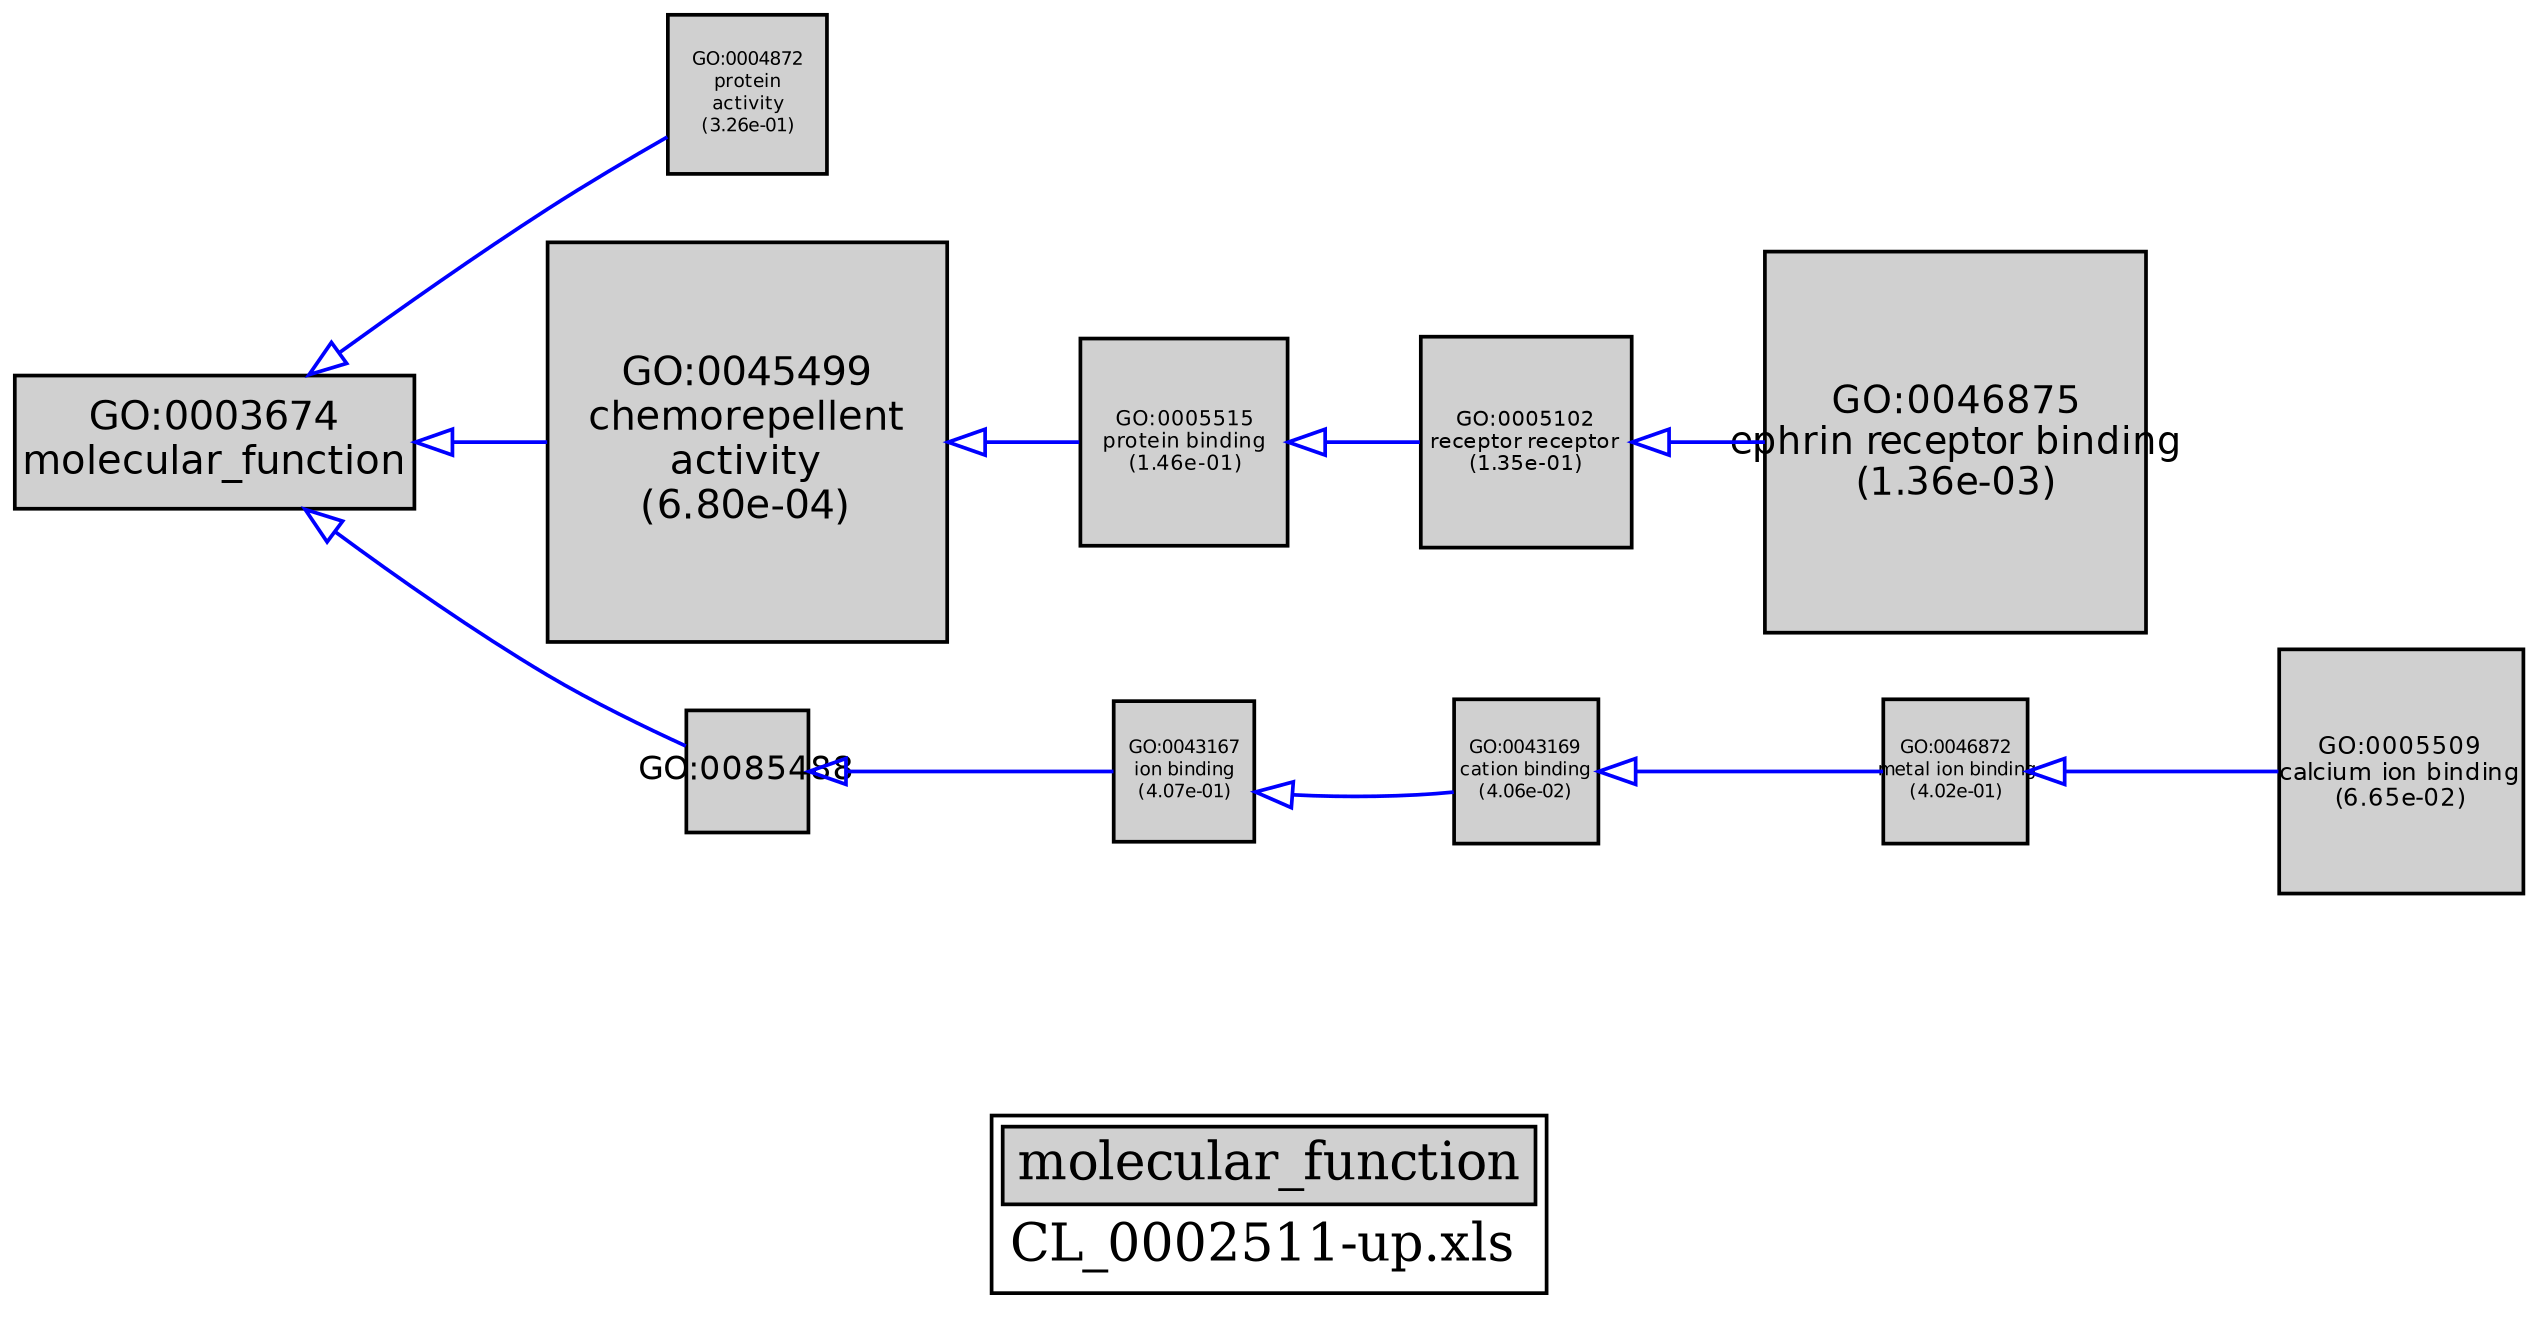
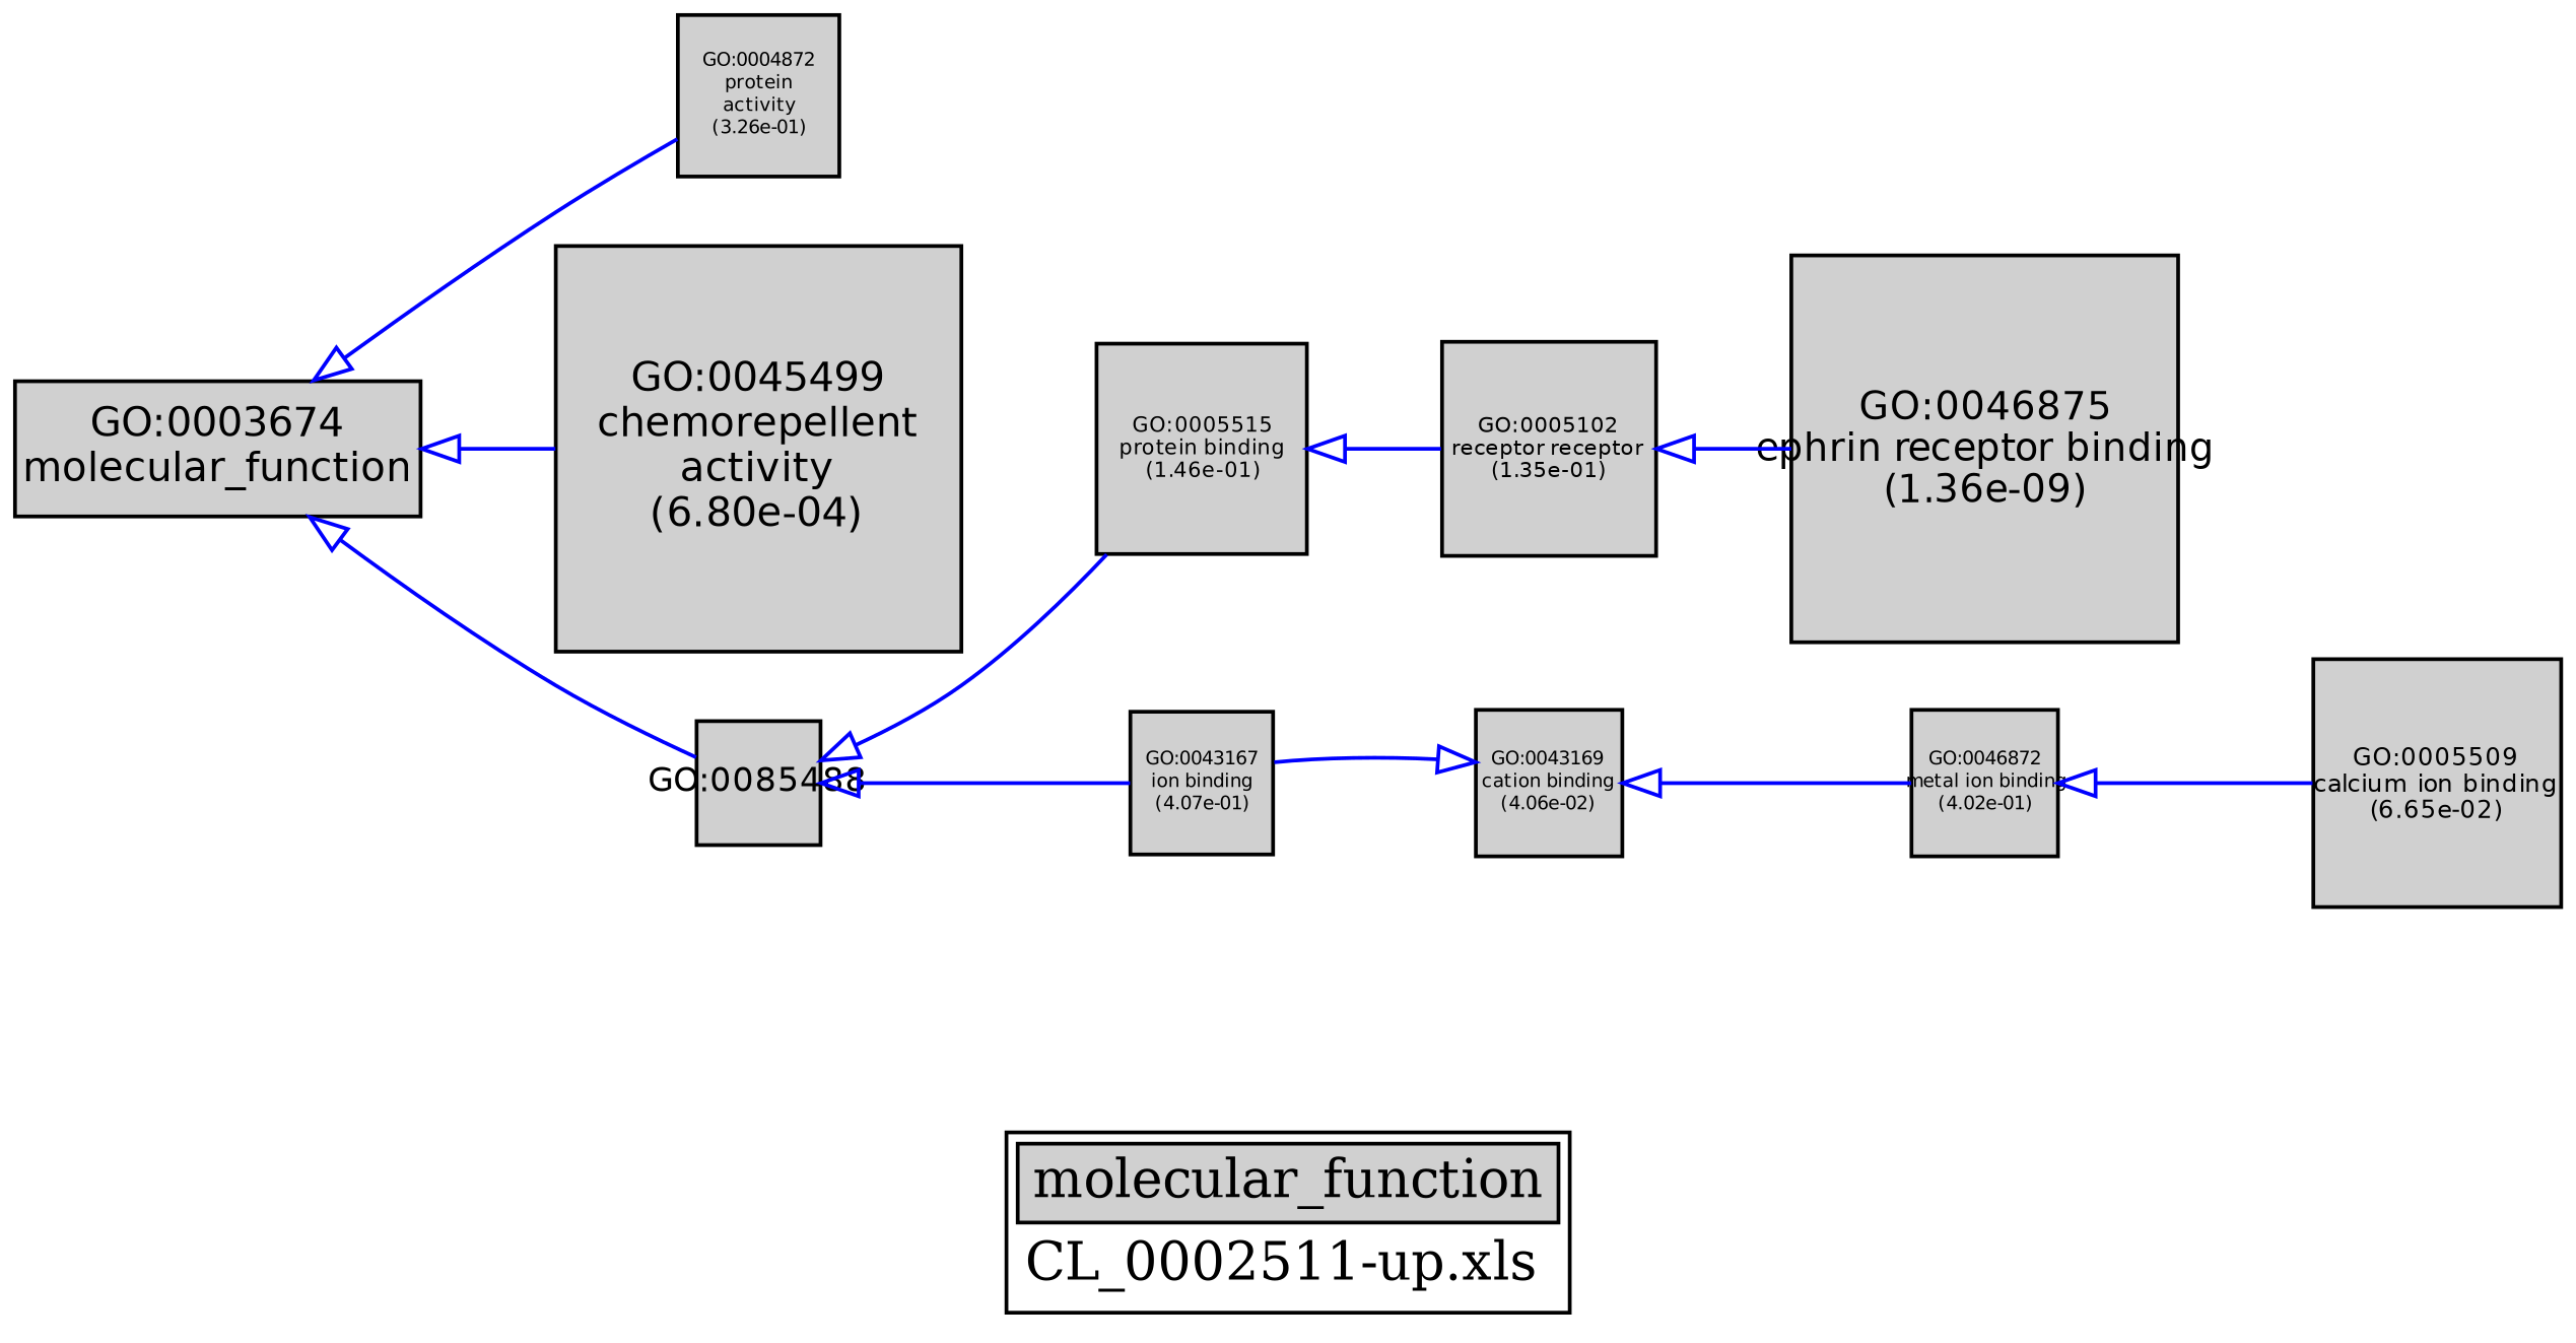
  digraph {
    bgcolor="#FFFFFF"
    label=<<TABLE COLOR="black" BGCOLOR="white"><TR><TD COLSPAN="2" BGCOLOR="#D0D0D0"><FONT COLOR="black">molecular_function</FONT></TD></TR><TR><TD BORDER="0">CL_0002511-up.xls</TD></TR></TABLE>>
    rankdir=LR
    node [color=black fillcolor="#D0D0D0" fixedsize=true fontcolor=black fontname=Helvetica fontsize=5.0 shape=box style=filled]
    edge [arrowtail=empty color=blue dir=back weight=5.0]
    n1 [fontsize=5.57799459297 height=0.774721471245 label=<<TABLE BORDER="0"><TR><TD>GO:0005515<BR/>protein binding<BR/>(1.46e-01)</TD></TR></TABLE>> width=0.774721471245]
    n2 [height=0.534637876683 label=<<TABLE BORDER="0"><TR><TD>GO:0043167<BR/>ion binding<BR/>(4.07e-01)</TD></TR></TABLE>> width=0.534637876683]
    n3 [height=0.535524476647 label=<<TABLE BORDER="0"><TR><TD>GO:0043169<BR/>cation binding<BR/>(4.06e-02)</TD></TR></TABLE>> width=0.535524476647]
    n4 [height=0.538346735179 label=<<TABLE BORDER="0"><TR><TD>GO:0046872<BR/>metal ion binding<BR/>(4.02e-01)</TD></TR></TABLE>> width=0.538346735179]
    n5 [fontsize=5.68817783107 height=0.79002469876 label=<<TABLE BORDER="0"><TR><TD>GO:0005102<BR/>receptor receptor<BR/>(1.35e-01)</TD></TR></TABLE>> width=0.79002469876]
    n6 [fontsize=6.60748582605 height=0.917706364729 label=<<TABLE BORDER="0"><TR><TD>GO:0005509<BR/>calcium ion binding<BR/>(6.65e-02)</TD></TR></TABLE>> width=0.917706364729]
    n7 [height=0.59507657422 label=<<TABLE BORDER="0"><TR><TD>GO:0004872<BR/>protein<BR/>activity<BR/>(3.26e-01)</TD></TR></TABLE>> width=0.59507657422]
    n8 [fontsize=10.8 height=1.5 label=<<TABLE BORDER="0"><TR><TD>GO:0045499<BR/>chemorepellent<BR/>activity<BR/>(6.80e-04)</TD></TR></TABLE>> width=1.5]
    n9 [fontsize=9 height=0.45318433886 label="GO:0085488" width=0.45318433886]
    n10 [fontsize=10.8 label=<<TABLE BORDER="0"><TR><TD>GO:0003674<BR/>molecular_function</TD></TR></TABLE>> width=1.5]
-   n11 [fontsize=10.2765682897 height=1.42730115134 label=<<TABLE BORDER="0"><TR><TD>GO:0046875<BR/>ephrin receptor binding<BR/>(1.36e-03)</TD></TR></TABLE>> width=1.42730115134]
+   n11 [fontsize=10.2765682897 height=1.42730115134 label=<<TABLE BORDER="0"><TR><TD>GO:0046875<BR/>ephrin receptor binding<BR/>(1.36e-09)</TD></TR></TABLE>> width=1.42730115134]
    subgraph sub_1 {
      n1
      n2
      n3
      n4
      n5
      n6
      n7
      n8
      n9
      n10
      n11
    }
    subgraph sub_2 {
      subgraph sub_3 {
        subgraph sub_4 {
        }
        subgraph sub_5 {
        }
      }
      subgraph sub_6 {
      }
      subgraph sub_7 {
        n1
        n2
        n3
        n4
        n5
        n6
        n7
        n8
        n9
        n10
        n11
      }
    }
    n1 -> n5
-   n2 -> n3
+   n3 -> n2
    n3 -> n4
    n4 -> n6
    n5 -> n11
-   n8 -> n1
+   n9 -> n1
    n9 -> n2
    n10 -> n7
    n10 -> n8
    n10 -> n9
  }
